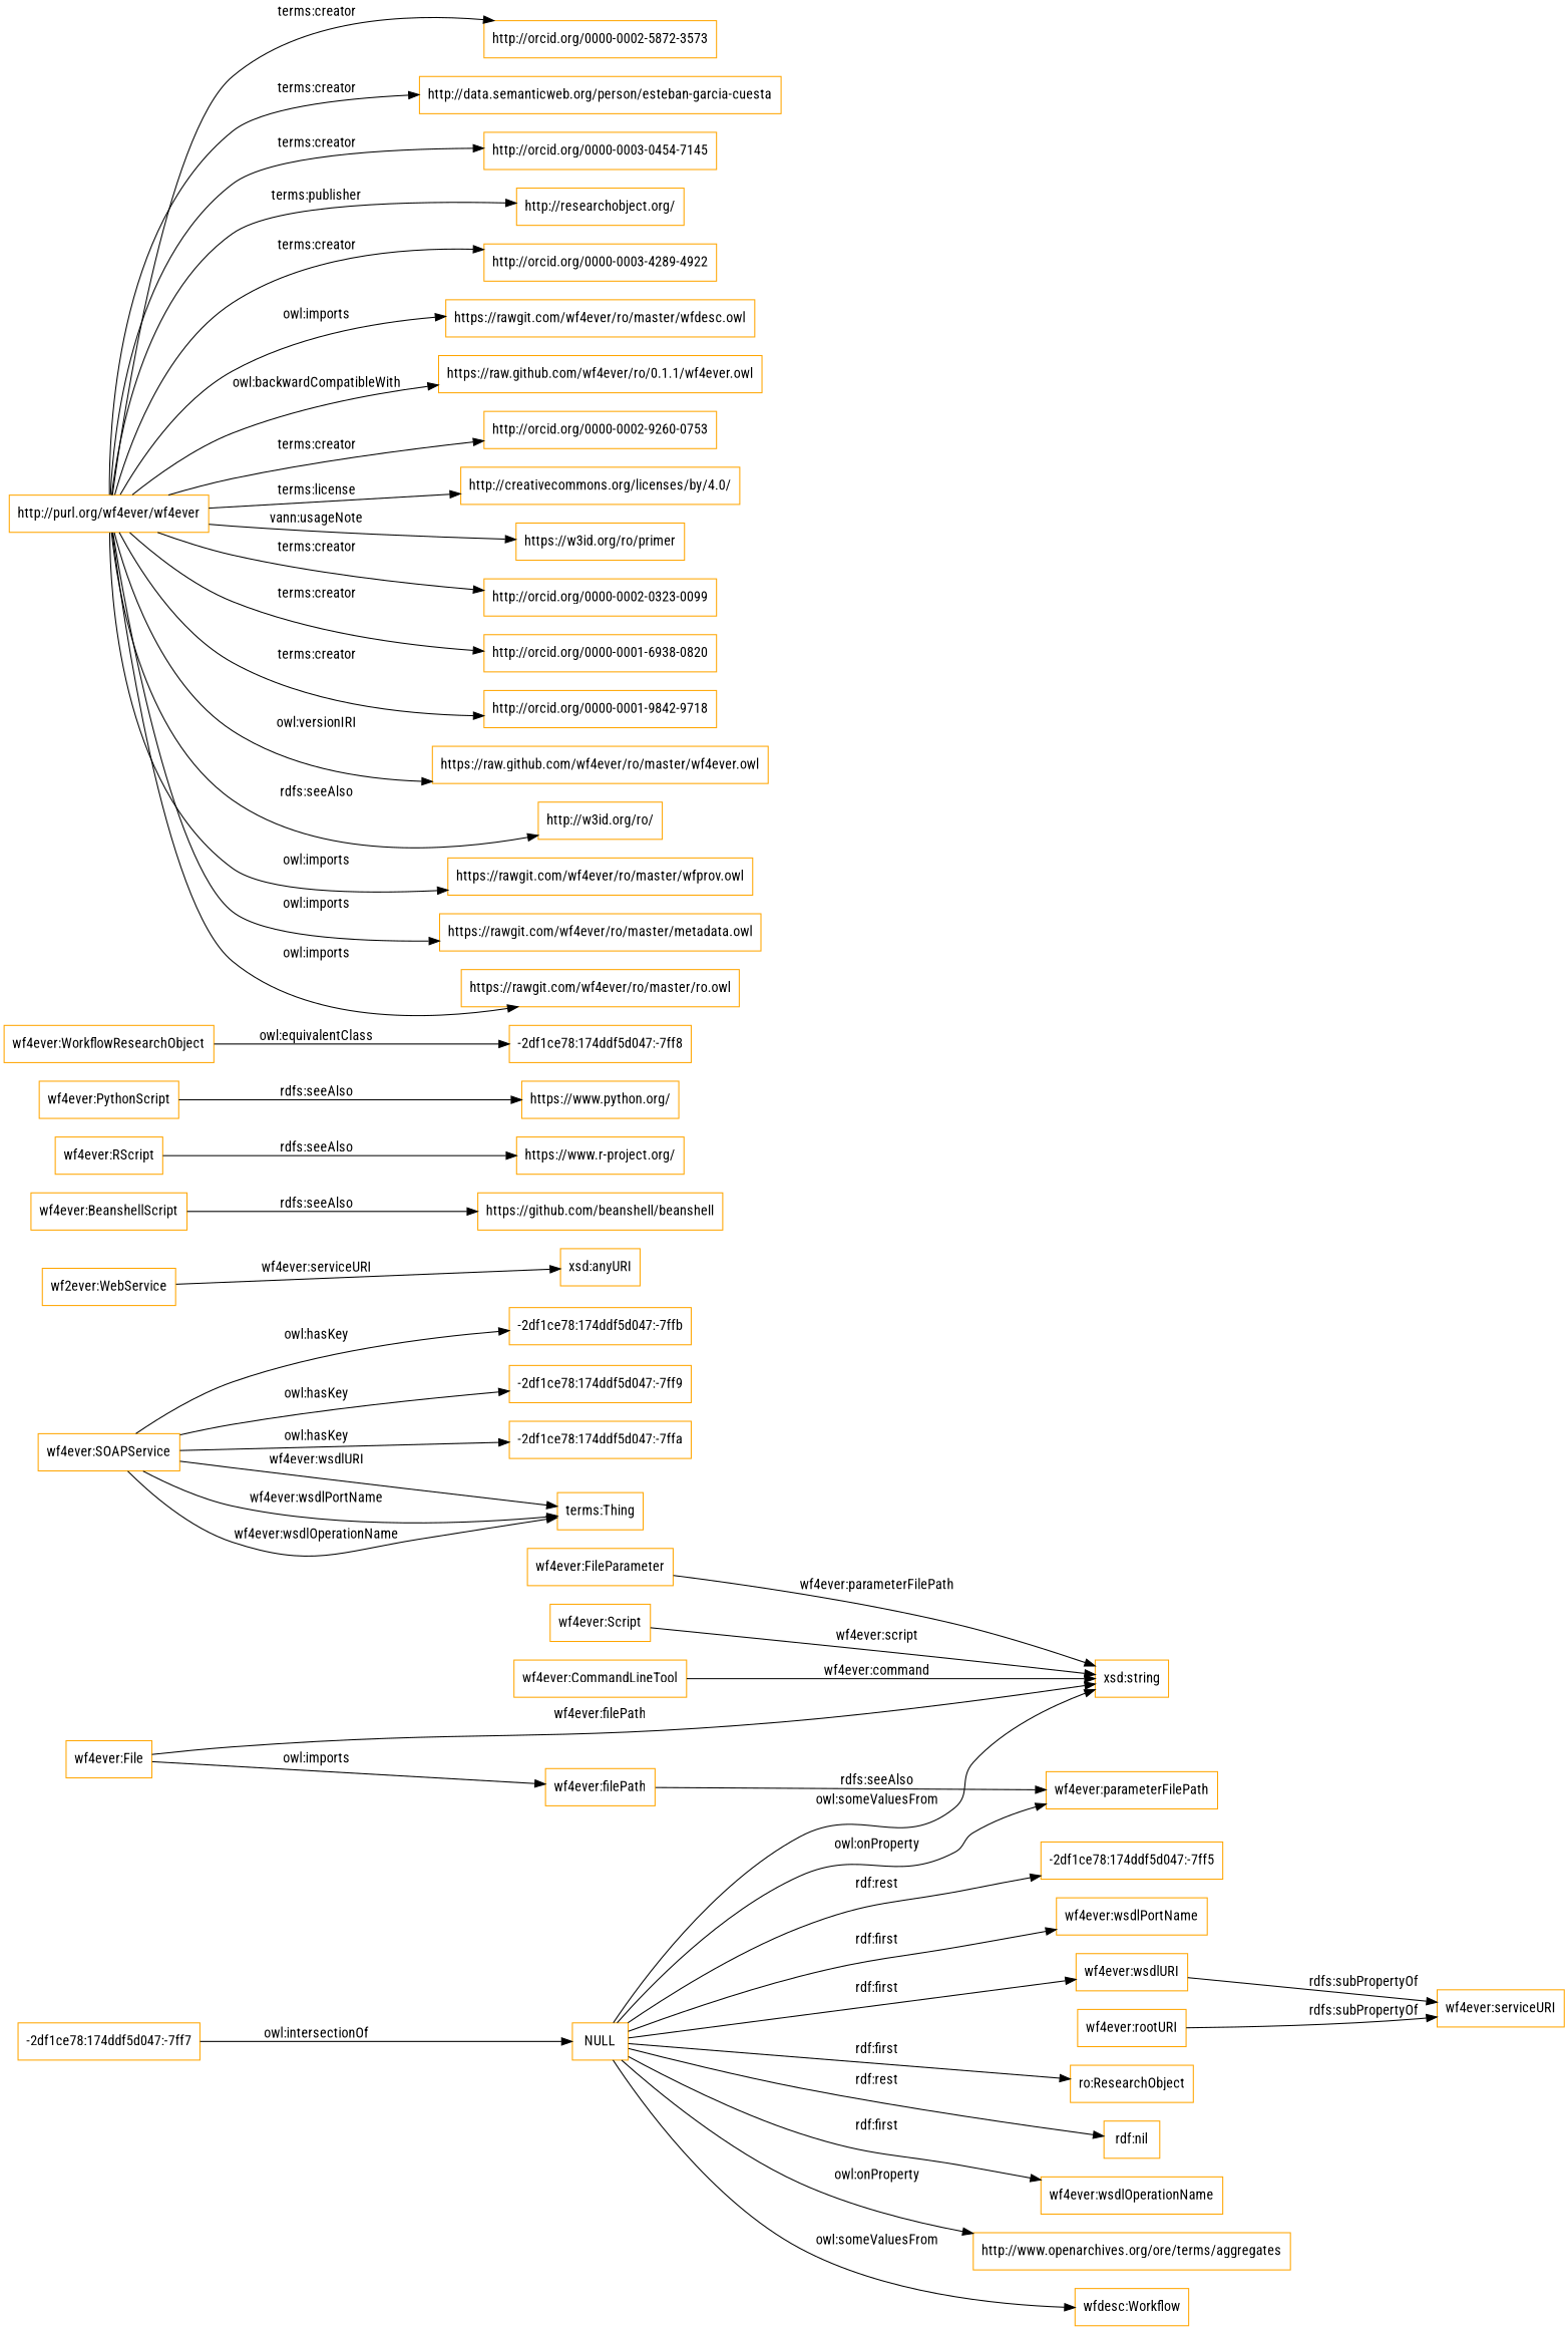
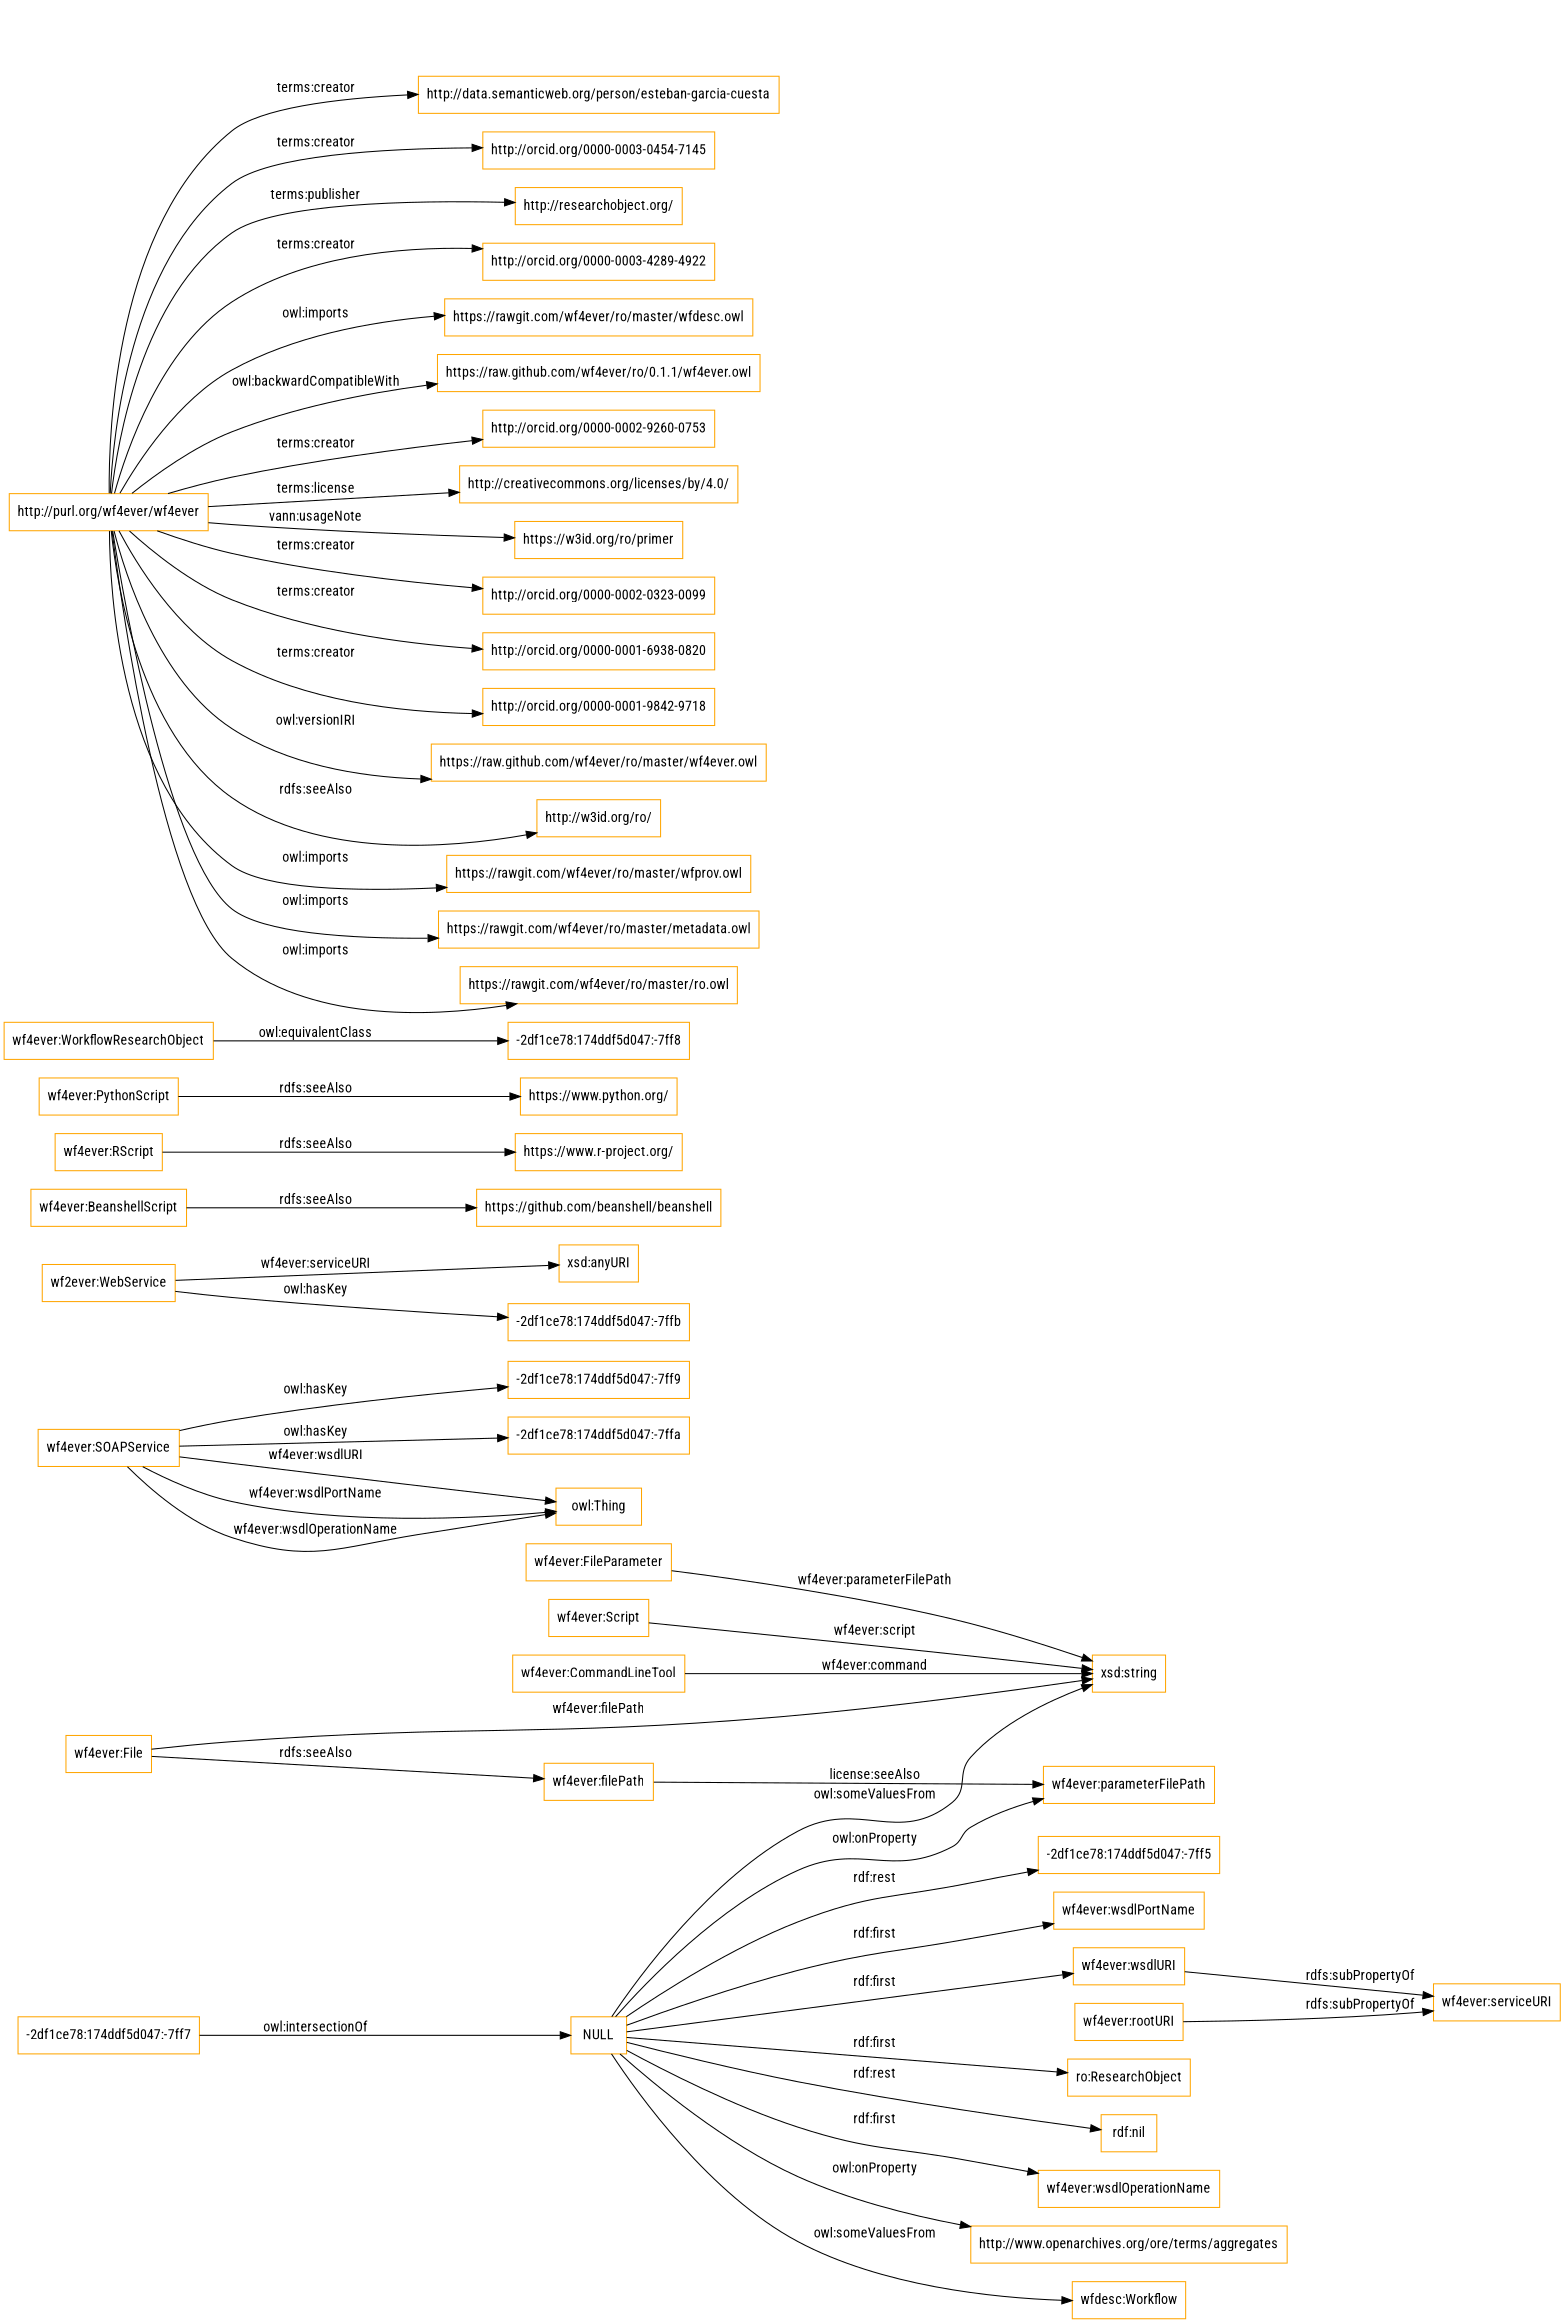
  digraph {
    fontname="Roboto Condensed"
    rankdir=LR
    node [color=orange fontname="Roboto Condensed" shape=rectangle]
    edge [fontname="Roboto Condensed"]
    "wf4ever:FileParameter"
    "xsd:string"
    n3 [label="wf2ever:WebService"]
    "xsd:anyURI"
    "wf4ever:File"
    "wf4ever:filePath"
    "wf4ever:parameterFilePath"
    "wf4ever:Script"
    "wf4ever:BeanshellScript"
    "https://github.com/beanshell/beanshell"
    "wf4ever:CommandLineTool"
    "wf4ever:SOAPService"
    "-2df1ce78:174ddf5d047:-7ff9"
    "-2df1ce78:174ddf5d047:-7ffa"
    "-2df1ce78:174ddf5d047:-7ffb"
-   "owl:Thing" [label="terms:Thing"]
+   "owl:Thing"
    "wf4ever:RScript"
    "https://www.r-project.org/"
    "wf4ever:PythonScript"
    "https://www.python.org/"
    "wf4ever:WorkflowResearchObject"
    "-2df1ce78:174ddf5d047:-7ff8"
    "wf4ever:rootURI"
    "wf4ever:serviceURI"
    "http://purl.org/wf4ever/wf4ever"
-   "http://orcid.org/0000-0002-5872-3573"
    "http://data.semanticweb.org/person/esteban-garcia-cuesta"
    "http://orcid.org/0000-0003-0454-7145"
    "http://researchobject.org/"
    "http://orcid.org/0000-0003-4289-4922"
    "https://rawgit.com/wf4ever/ro/master/wfdesc.owl"
    "https://raw.github.com/wf4ever/ro/0.1.1/wf4ever.owl"
    "http://orcid.org/0000-0002-9260-0753"
    "http://creativecommons.org/licenses/by/4.0/"
    "https://w3id.org/ro/primer"
    n36 [label="http://orcid.org/0000-0002-0323-0099"]
    "http://orcid.org/0000-0001-6938-0820"
    "http://orcid.org/0000-0001-9842-9718"
    "https://raw.github.com/wf4ever/ro/master/wf4ever.owl"
    "http://w3id.org/ro/"
    "https://rawgit.com/wf4ever/ro/master/wfprov.owl"
    "https://rawgit.com/wf4ever/ro/master/metadata.owl"
    "https://rawgit.com/wf4ever/ro/master/ro.owl"
    NULL
    "wfdesc:Workflow"
    "-2df1ce78:174ddf5d047:-7ff5"
    "wf4ever:wsdlPortName"
    "wf4ever:wsdlURI"
    "ro:ResearchObject"
    "rdf:nil"
    "wf4ever:wsdlOperationName"
    "http://www.openarchives.org/ore/terms/aggregates"
    "-2df1ce78:174ddf5d047:-7ff7"
    "wf4ever:FileParameter" -> "xsd:string" [label="wf4ever:parameterFilePath"]
    n3 -> "xsd:anyURI" [label="wf4ever:serviceURI"]
    "wf4ever:File" -> "xsd:string" [label="wf4ever:filePath"]
-   "wf4ever:File" -> "wf4ever:filePath" [label="owl:imports"]
-   "wf4ever:filePath" -> "wf4ever:parameterFilePath" [label="rdfs:seeAlso"]
+   "wf4ever:File" -> "wf4ever:filePath" [label="rdfs:seeAlso"]
+   "wf4ever:filePath" -> "wf4ever:parameterFilePath" [label="license:seeAlso"]
    "wf4ever:Script" -> "xsd:string" [label="wf4ever:script"]
    "wf4ever:BeanshellScript" -> "https://github.com/beanshell/beanshell" [label="rdfs:seeAlso"]
    "wf4ever:CommandLineTool" -> "xsd:string" [label="wf4ever:command"]
    "wf4ever:SOAPService" -> "-2df1ce78:174ddf5d047:-7ff9" [label="owl:hasKey"]
    "wf4ever:SOAPService" -> "-2df1ce78:174ddf5d047:-7ffa" [label="owl:hasKey"]
-   "wf4ever:SOAPService" -> "-2df1ce78:174ddf5d047:-7ffb" [label="owl:hasKey"]
+   n3 -> "-2df1ce78:174ddf5d047:-7ffb" [label="owl:hasKey"]
    "wf4ever:SOAPService" -> "owl:Thing" [label="wf4ever:wsdlURI"]
    "wf4ever:SOAPService" -> "owl:Thing" [label="wf4ever:wsdlPortName"]
    "wf4ever:SOAPService" -> "owl:Thing" [label="wf4ever:wsdlOperationName"]
    "wf4ever:RScript" -> "https://www.r-project.org/" [label="rdfs:seeAlso"]
    "wf4ever:PythonScript" -> "https://www.python.org/" [label="rdfs:seeAlso"]
    "wf4ever:WorkflowResearchObject" -> "-2df1ce78:174ddf5d047:-7ff8" [label="owl:equivalentClass"]
    "wf4ever:rootURI" -> "wf4ever:serviceURI" [label="rdfs:subPropertyOf"]
-   "http://purl.org/wf4ever/wf4ever" -> "http://orcid.org/0000-0002-5872-3573" [label="terms:creator"]
    "http://purl.org/wf4ever/wf4ever" -> "http://data.semanticweb.org/person/esteban-garcia-cuesta" [label="terms:creator"]
    "http://purl.org/wf4ever/wf4ever" -> "http://orcid.org/0000-0003-0454-7145" [label="terms:creator"]
    "http://purl.org/wf4ever/wf4ever" -> "http://researchobject.org/" [label="terms:publisher"]
    "http://purl.org/wf4ever/wf4ever" -> "http://orcid.org/0000-0003-4289-4922" [label="terms:creator"]
    "http://purl.org/wf4ever/wf4ever" -> "https://rawgit.com/wf4ever/ro/master/wfdesc.owl" [label="owl:imports"]
    "http://purl.org/wf4ever/wf4ever" -> "https://raw.github.com/wf4ever/ro/0.1.1/wf4ever.owl" [label="owl:backwardCompatibleWith"]
    "http://purl.org/wf4ever/wf4ever" -> "http://orcid.org/0000-0002-9260-0753" [label="terms:creator"]
    "http://purl.org/wf4ever/wf4ever" -> "http://creativecommons.org/licenses/by/4.0/" [label="terms:license"]
    "http://purl.org/wf4ever/wf4ever" -> "https://w3id.org/ro/primer" [label="vann:usageNote"]
    "http://purl.org/wf4ever/wf4ever" -> n36 [label="terms:creator"]
    "http://purl.org/wf4ever/wf4ever" -> "http://orcid.org/0000-0001-6938-0820" [label="terms:creator"]
    "http://purl.org/wf4ever/wf4ever" -> "http://orcid.org/0000-0001-9842-9718" [label="terms:creator"]
    "http://purl.org/wf4ever/wf4ever" -> "https://raw.github.com/wf4ever/ro/master/wf4ever.owl" [label="owl:versionIRI"]
    "http://purl.org/wf4ever/wf4ever" -> "http://w3id.org/ro/" [label="rdfs:seeAlso"]
    "http://purl.org/wf4ever/wf4ever" -> "https://rawgit.com/wf4ever/ro/master/wfprov.owl" [label="owl:imports"]
    "http://purl.org/wf4ever/wf4ever" -> "https://rawgit.com/wf4ever/ro/master/metadata.owl" [label="owl:imports"]
    "http://purl.org/wf4ever/wf4ever" -> "https://rawgit.com/wf4ever/ro/master/ro.owl" [label="owl:imports"]
    NULL -> "xsd:string" [label="owl:someValuesFrom"]
    NULL -> "wf4ever:parameterFilePath" [label="owl:onProperty"]
    NULL -> "wfdesc:Workflow" [label="owl:someValuesFrom"]
    NULL -> "-2df1ce78:174ddf5d047:-7ff5" [label="rdf:rest"]
    NULL -> "wf4ever:wsdlPortName" [label="rdf:first"]
    NULL -> "wf4ever:wsdlURI" [label="rdf:first"]
    NULL -> "ro:ResearchObject" [label="rdf:first"]
    NULL -> "rdf:nil" [label="rdf:rest"]
    NULL -> "wf4ever:wsdlOperationName" [label="rdf:first"]
    NULL -> "http://www.openarchives.org/ore/terms/aggregates" [label="owl:onProperty"]
    "wf4ever:wsdlURI" -> "wf4ever:serviceURI" [label="rdfs:subPropertyOf"]
    "-2df1ce78:174ddf5d047:-7ff7" -> NULL [label="owl:intersectionOf"]
  }
